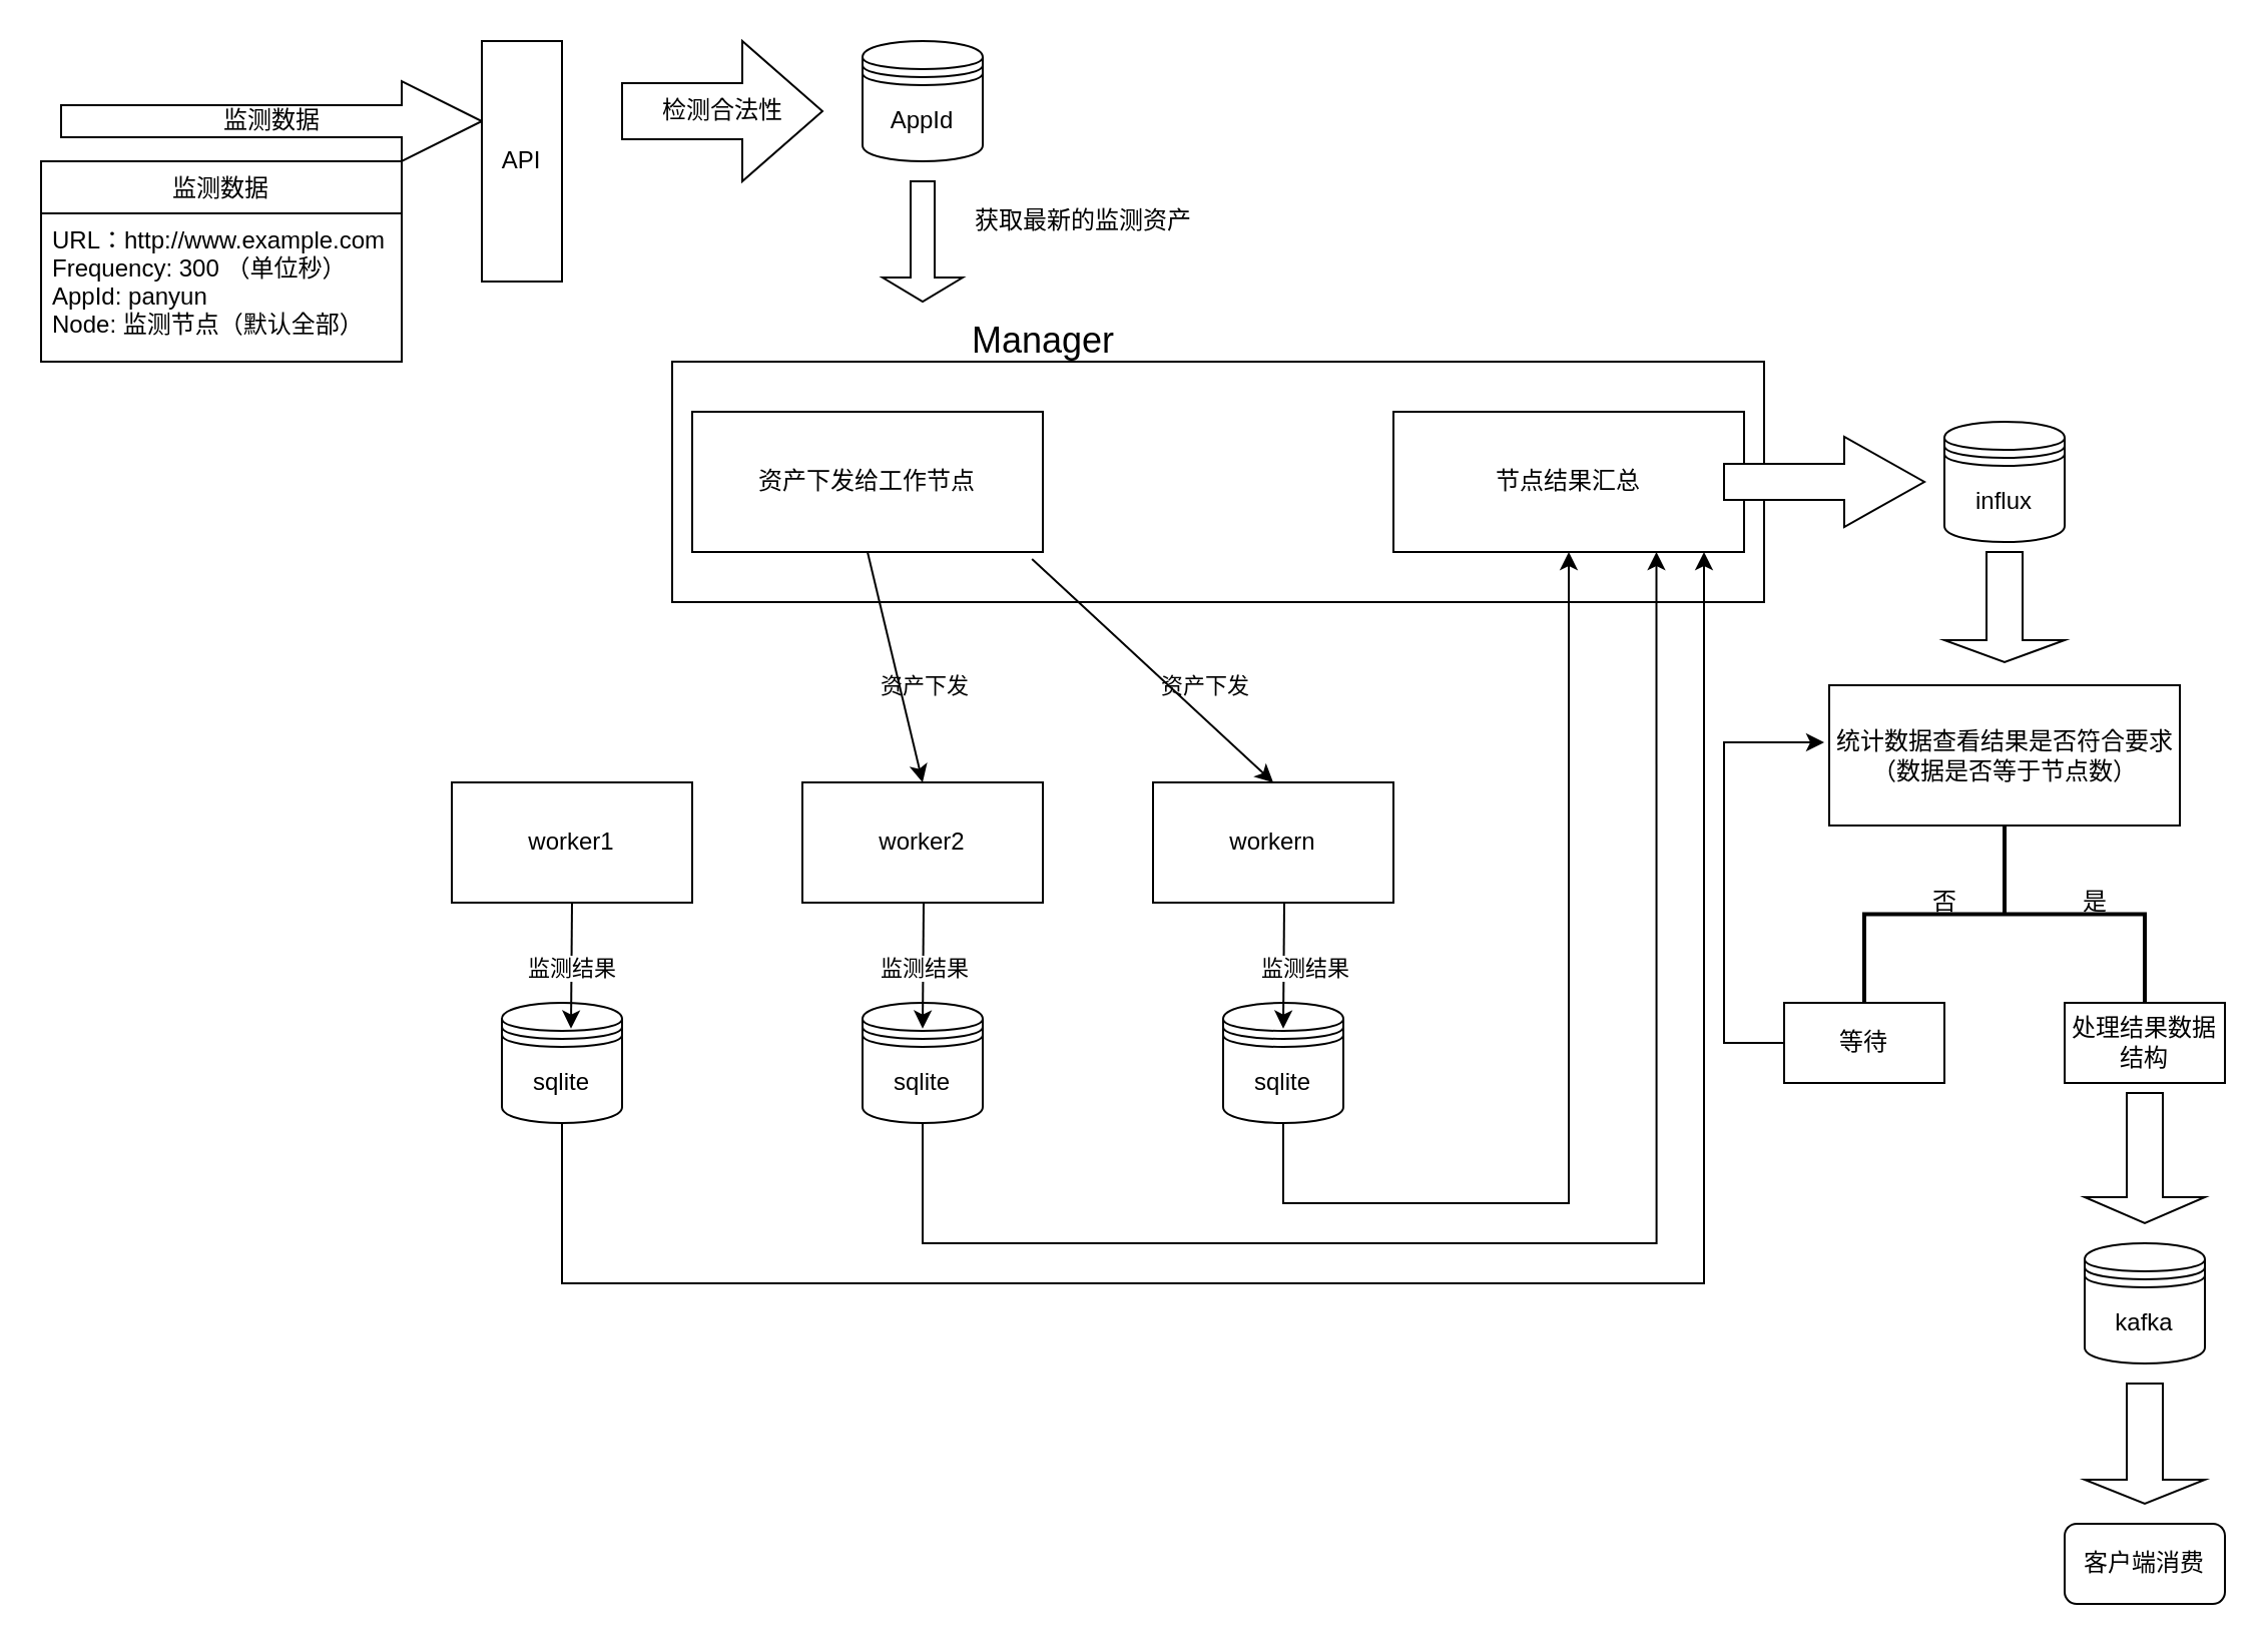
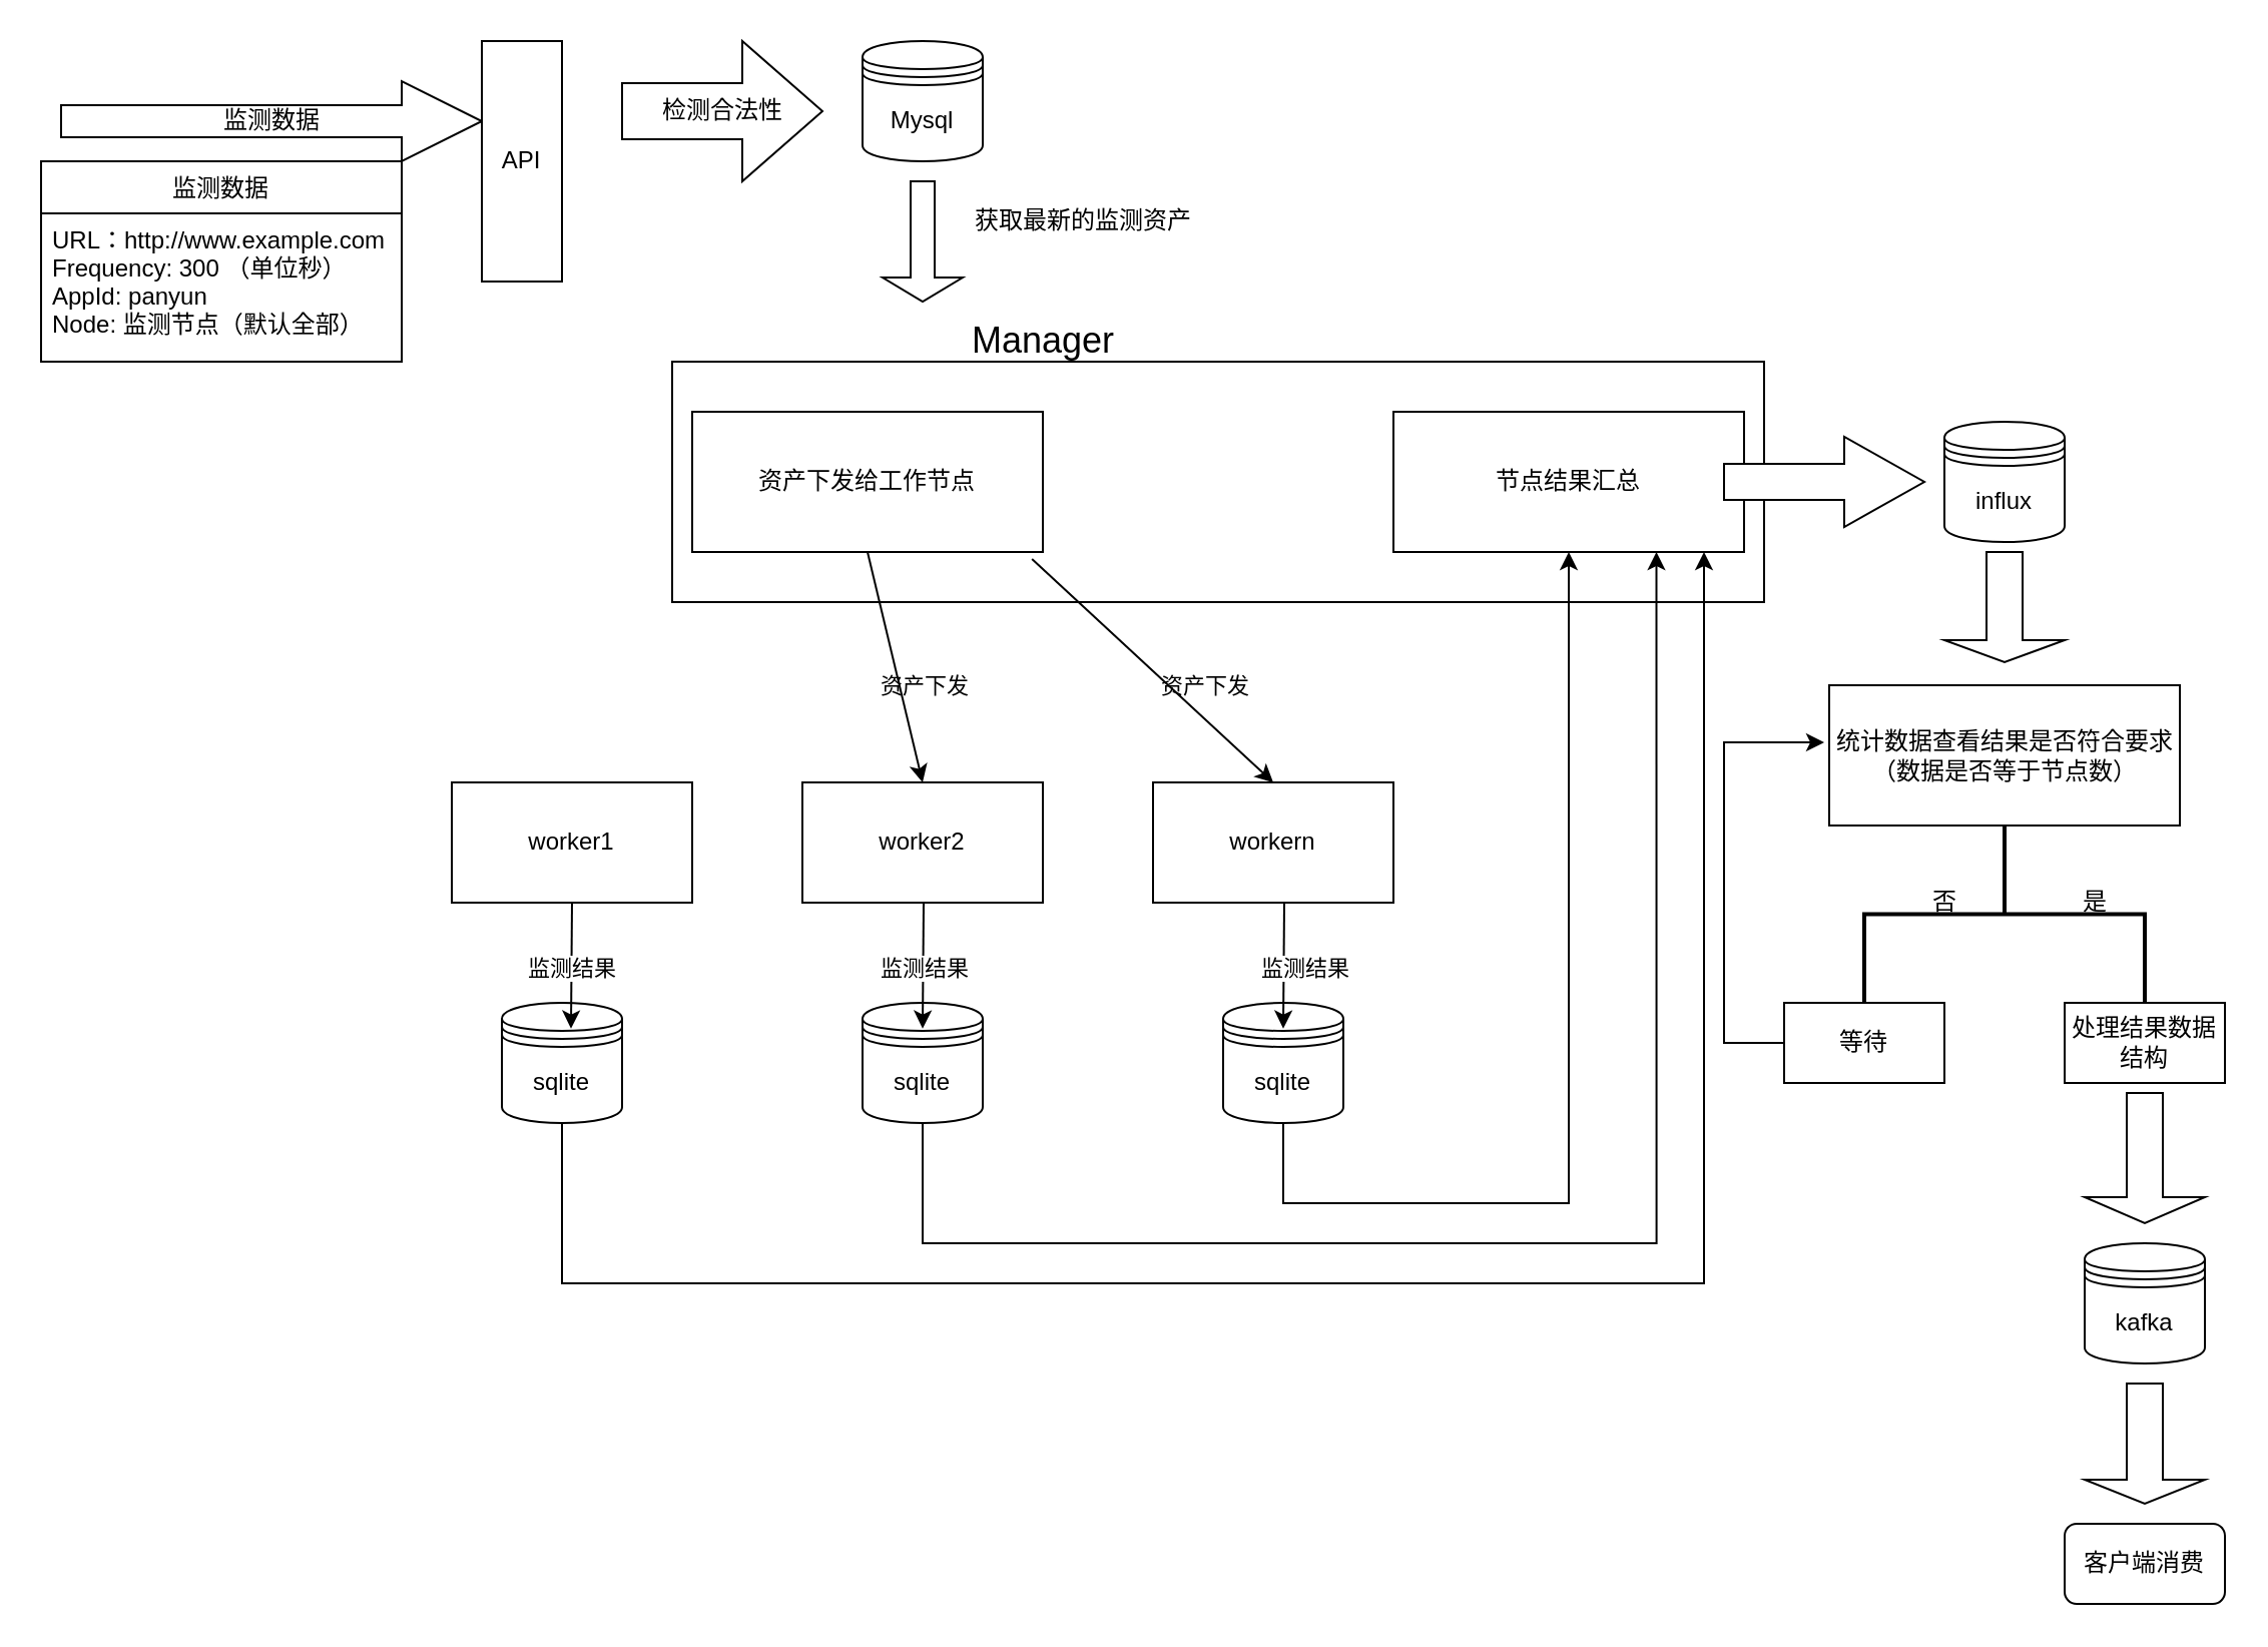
  <mxCell id="0" />
  <mxCell id="1" parent="0" />
  <mxCell id="2" value="监测数据" style="html=1;shadow=0;dashed=0;align=center;verticalAlign=middle;shape=mxgraph.arrows2.arrow;dy=0.6;dx=40;notch=0;" vertex="1" parent="1"><mxGeometry x="30" y="40" width="210" height="40" as="geometry" /></mxCell>
  <mxCell id="3" value="监测数据" style="swimlane;fontStyle=0;childLayout=stackLayout;horizontal=1;startSize=26;fillColor=none;horizontalStack=0;resizeParent=1;resizeParentMax=0;resizeLast=0;collapsible=1;marginBottom=0;" vertex="1" parent="1"><mxGeometry x="20" y="80" width="180" height="100" as="geometry"><mxRectangle x="50" y="70" width="50" height="40" as="alternateBounds" /></mxGeometry></mxCell>
  <mxCell id="4" value="URL：http://www.example.com&#10;Frequency: 300 （单位秒）&#10;AppId: panyun&#10;Node: 监测节点（默认全部）&#10;" style="text;strokeColor=none;fillColor=none;align=left;verticalAlign=top;spacingLeft=4;spacingRight=4;overflow=hidden;rotatable=0;points=[[0,0.5],[1,0.5]];portConstraint=eastwest;" vertex="1" parent="3"><mxGeometry y="26" width="180" height="74" as="geometry" /></mxCell>
- <mxCell id="5" value="AppId" style="shape=datastore;whiteSpace=wrap;html=1;" vertex="1" parent="1"><mxGeometry x="430" y="20" width="60" height="60" as="geometry" /></mxCell>
+ <mxCell id="5" value="Mysql" style="shape=datastore;whiteSpace=wrap;html=1;" vertex="1" parent="1"><mxGeometry x="430" y="20" width="60" height="60" as="geometry" /></mxCell>
  <mxCell id="6" value="API" style="rounded=0;whiteSpace=wrap;html=1;" vertex="1" parent="1"><mxGeometry x="240" y="20" width="40" height="120" as="geometry" /></mxCell>
  <mxCell id="7" value="检测合法性" style="html=1;shadow=0;dashed=0;align=center;verticalAlign=middle;shape=mxgraph.arrows2.arrow;dy=0.6;dx=40;notch=0;" vertex="1" parent="1"><mxGeometry x="310" y="20" width="100" height="70" as="geometry" /></mxCell>
  <mxCell id="8" value="" style="shape=singleArrow;direction=south;whiteSpace=wrap;html=1;" vertex="1" parent="1"><mxGeometry x="440" y="90" width="40" height="60" as="geometry" /></mxCell>
  <mxCell id="9" value="获取最新的监测资产" style="text;html=1;align=center;verticalAlign=middle;resizable=0;points=[];autosize=1;" vertex="1" parent="1"><mxGeometry x="480" y="100" width="120" height="20" as="geometry" /></mxCell>
  <mxCell id="10" value="worker1" style="rounded=0;whiteSpace=wrap;html=1;" vertex="1" parent="1"><mxGeometry x="225" y="390" width="120" height="60" as="geometry" /></mxCell>
  <mxCell id="11" value="workern" style="rounded=0;whiteSpace=wrap;html=1;" vertex="1" parent="1"><mxGeometry x="575" y="390" width="120" height="60" as="geometry" /></mxCell>
  <mxCell id="12" value="worker2" style="rounded=0;whiteSpace=wrap;html=1;" vertex="1" parent="1"><mxGeometry x="400" y="390" width="120" height="60" as="geometry" /></mxCell>
  <mxCell id="13" value="资产下发" style="edgeLabel;html=1;align=center;verticalAlign=middle;resizable=0;points=[];" vertex="1" connectable="0" parent="1"><mxGeometry x="600" y="341.497" as="geometry" /></mxCell>
  <mxCell id="14" value="资产下发" style="edgeLabel;html=1;align=center;verticalAlign=middle;resizable=0;points=[];" vertex="1" connectable="0" parent="1"><mxGeometry x="460" y="341.497" as="geometry" /></mxCell>
  <mxCell id="15" value="sqlite" style="shape=datastore;whiteSpace=wrap;html=1;" vertex="1" parent="1"><mxGeometry x="610" y="500" width="60" height="60" as="geometry" /></mxCell>
  <mxCell id="16" value="sqlite" style="shape=datastore;whiteSpace=wrap;html=1;" vertex="1" parent="1"><mxGeometry x="430" y="500" width="60" height="60" as="geometry" /></mxCell>
  <mxCell id="17" value="sqlite" style="shape=datastore;whiteSpace=wrap;html=1;" vertex="1" parent="1"><mxGeometry x="250" y="500" width="60" height="60" as="geometry" /></mxCell>
  <mxCell id="18" value="" style="endArrow=classic;html=1;entryX=0.575;entryY=0.214;entryDx=0;entryDy=0;entryPerimeter=0;exitX=0.5;exitY=1;exitDx=0;exitDy=0;" edge="1" parent="1" source="10" target="17"><mxGeometry width="50" height="50" relative="1" as="geometry"><mxPoint x="380" y="340" as="sourcePoint" /><mxPoint x="430" y="290" as="targetPoint" /></mxGeometry></mxCell>
  <mxCell id="19" value="监测结果" style="edgeLabel;html=1;align=center;verticalAlign=middle;resizable=0;points=[];" vertex="1" connectable="0" parent="18"><mxGeometry x="-0.273" y="-1" relative="1" as="geometry"><mxPoint x="1.18" y="10" as="offset" /></mxGeometry></mxCell>
  <mxCell id="20" value="" style="endArrow=classic;html=1;entryX=0.575;entryY=0.214;entryDx=0;entryDy=0;entryPerimeter=0;exitX=0.5;exitY=1;exitDx=0;exitDy=0;" edge="1" parent="1"><mxGeometry width="50" height="50" relative="1" as="geometry"><mxPoint x="640.5" y="450" as="sourcePoint" /><mxPoint x="640" y="512.84" as="targetPoint" /></mxGeometry></mxCell>
  <mxCell id="21" value="" style="endArrow=classic;html=1;entryX=0.575;entryY=0.214;entryDx=0;entryDy=0;entryPerimeter=0;exitX=0.5;exitY=1;exitDx=0;exitDy=0;" edge="1" parent="1"><mxGeometry width="50" height="50" relative="1" as="geometry"><mxPoint x="460.5" y="450" as="sourcePoint" /><mxPoint x="460" y="512.84" as="targetPoint" /></mxGeometry></mxCell>
  <mxCell id="22" value="监测结果" style="edgeLabel;html=1;align=center;verticalAlign=middle;resizable=0;points=[];" vertex="1" connectable="0" parent="1"><mxGeometry x="650.001" y="482.491" as="geometry" /></mxCell>
  <mxCell id="23" value="监测结果" style="edgeLabel;html=1;align=center;verticalAlign=middle;resizable=0;points=[];" vertex="1" connectable="0" parent="1"><mxGeometry x="460.001" y="482.491" as="geometry" /></mxCell>
  <mxCell id="24" value="" style="verticalLabelPosition=bottom;verticalAlign=top;html=1;shape=mxgraph.basic.rect;fillColor2=none;strokeWidth=1;size=20;indent=5;" vertex="1" parent="1"><mxGeometry x="335" y="180" width="545" height="120" as="geometry" /></mxCell>
  <mxCell id="25" value="资产下发给工作节点" style="rounded=0;whiteSpace=wrap;html=1;" vertex="1" parent="1"><mxGeometry x="345" y="205" width="175" height="70" as="geometry" /></mxCell>
  <mxCell id="26" value="" style="endArrow=classic;html=1;entryX=0.5;entryY=0;entryDx=0;entryDy=0;exitX=0.5;exitY=1;exitDx=0;exitDy=0;" edge="1" parent="1" source="25" target="12"><mxGeometry width="50" height="50" relative="1" as="geometry"><mxPoint x="380" y="340" as="sourcePoint" /><mxPoint x="430" y="290" as="targetPoint" /></mxGeometry></mxCell>
  <mxCell id="27" value="" style="endArrow=classic;html=1;entryX=0.5;entryY=0;entryDx=0;entryDy=0;exitX=0.969;exitY=1.05;exitDx=0;exitDy=0;exitPerimeter=0;" edge="1" parent="1" source="25" target="11"><mxGeometry width="50" height="50" relative="1" as="geometry"><mxPoint x="380" y="340" as="sourcePoint" /><mxPoint x="430" y="290" as="targetPoint" /></mxGeometry></mxCell>
  <mxCell id="28" value="&lt;font style=&quot;font-size: 18px&quot;&gt;Manager&lt;/font&gt;" style="text;html=1;align=center;verticalAlign=middle;resizable=0;points=[];autosize=1;" vertex="1" parent="1"><mxGeometry x="475" y="160" width="90" height="20" as="geometry" /></mxCell>
  <mxCell id="29" value="节点结果汇总" style="rounded=0;whiteSpace=wrap;html=1;" vertex="1" parent="1"><mxGeometry x="695" y="205" width="175" height="70" as="geometry" /></mxCell>
  <mxCell id="30" style="edgeStyle=orthogonalEdgeStyle;rounded=0;orthogonalLoop=1;jettySize=auto;html=1;" edge="1" parent="1" source="17" target="29"><mxGeometry relative="1" as="geometry"><Array as="points"><mxPoint x="280" y="640" /><mxPoint x="850" y="640" /></Array></mxGeometry></mxCell>
  <mxCell id="31" style="edgeStyle=orthogonalEdgeStyle;rounded=0;orthogonalLoop=1;jettySize=auto;html=1;exitX=0.5;exitY=1;exitDx=0;exitDy=0;entryX=0.75;entryY=1;entryDx=0;entryDy=0;" edge="1" parent="1" source="16" target="29"><mxGeometry relative="1" as="geometry"><Array as="points"><mxPoint x="460" y="620" /><mxPoint x="826" y="620" /></Array></mxGeometry></mxCell>
  <mxCell id="32" style="edgeStyle=orthogonalEdgeStyle;rounded=0;orthogonalLoop=1;jettySize=auto;html=1;entryX=0.5;entryY=1;entryDx=0;entryDy=0;" edge="1" parent="1" source="15" target="29"><mxGeometry relative="1" as="geometry"><Array as="points"><mxPoint x="640" y="600" /><mxPoint x="783" y="600" /></Array></mxGeometry></mxCell>
  <mxCell id="33" value="" style="html=1;shadow=0;dashed=0;align=center;verticalAlign=middle;shape=mxgraph.arrows2.arrow;dy=0.6;dx=40;notch=0;" vertex="1" parent="1"><mxGeometry x="860" y="217.5" width="100" height="45" as="geometry" /></mxCell>
  <mxCell id="34" value="influx" style="shape=datastore;whiteSpace=wrap;html=1;" vertex="1" parent="1"><mxGeometry x="970" y="210" width="60" height="60" as="geometry" /></mxCell>
  <mxCell id="35" value="" style="shape=singleArrow;direction=south;whiteSpace=wrap;html=1;" vertex="1" parent="1"><mxGeometry x="970" y="275" width="60" height="55" as="geometry" /></mxCell>
  <mxCell id="36" value="统计数据查看结果是否符合要求（数据是否等于节点数）" style="rounded=0;whiteSpace=wrap;html=1;" vertex="1" parent="1"><mxGeometry x="912.5" y="341.5" width="175" height="70" as="geometry" /></mxCell>
  <mxCell id="37" value="" style="strokeWidth=2;html=1;shape=mxgraph.flowchart.annotation_2;align=left;labelPosition=right;pointerEvents=1;direction=south;" vertex="1" parent="1"><mxGeometry x="930" y="411.5" width="140" height="88.5" as="geometry" /></mxCell>
  <mxCell id="38" value="否" style="text;html=1;align=center;verticalAlign=middle;resizable=0;points=[];autosize=1;" vertex="1" parent="1"><mxGeometry x="955" y="440" width="30" height="20" as="geometry" /></mxCell>
  <mxCell id="39" value="是" style="text;html=1;align=center;verticalAlign=middle;resizable=0;points=[];autosize=1;" vertex="1" parent="1"><mxGeometry x="1030" y="440" width="30" height="20" as="geometry" /></mxCell>
  <mxCell id="40" style="edgeStyle=orthogonalEdgeStyle;rounded=0;orthogonalLoop=1;jettySize=auto;html=1;" edge="1" parent="1" source="41"><mxGeometry relative="1" as="geometry"><mxPoint x="910" y="370" as="targetPoint" /><Array as="points"><mxPoint x="860" y="520" /><mxPoint x="860" y="370" /></Array></mxGeometry></mxCell>
  <mxCell id="41" value="等待" style="rounded=0;whiteSpace=wrap;html=1;" vertex="1" parent="1"><mxGeometry x="890" y="500" width="80" height="40" as="geometry" /></mxCell>
  <mxCell id="42" value="处理结果数据结构" style="rounded=0;whiteSpace=wrap;html=1;" vertex="1" parent="1"><mxGeometry x="1030" y="500" width="80" height="40" as="geometry" /></mxCell>
  <mxCell id="43" value="kafka" style="shape=datastore;whiteSpace=wrap;html=1;" vertex="1" parent="1"><mxGeometry x="1040" y="620" width="60" height="60" as="geometry" /></mxCell>
  <mxCell id="44" value="" style="shape=singleArrow;direction=south;whiteSpace=wrap;html=1;" vertex="1" parent="1"><mxGeometry x="1040" y="545" width="60" height="65" as="geometry" /></mxCell>
  <mxCell id="45" value="" style="shape=singleArrow;direction=south;whiteSpace=wrap;html=1;" vertex="1" parent="1"><mxGeometry x="1040" y="690" width="60" height="60" as="geometry" /></mxCell>
  <mxCell id="46" value="客户端消费" style="whiteSpace=wrap;html=1;rounded=1;" vertex="1" parent="1"><mxGeometry x="1030" y="760" width="80" height="40" as="geometry" /></mxCell>
